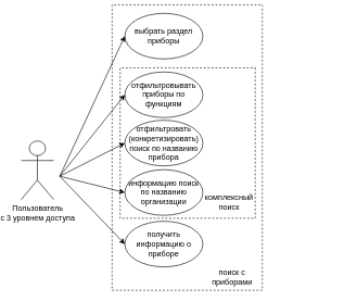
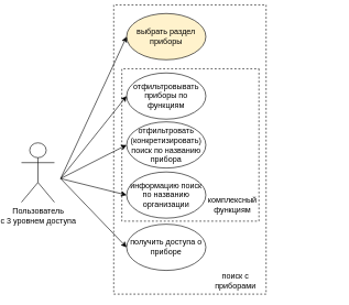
  <mxCell id="0" />
  <mxCell id="1" parent="0" />
  <mxCell id="2" value="" style="rounded=0;whiteSpace=wrap;html=1;rotation=90;fillColor=none;dashed=1;" parent="1" vertex="1"><mxGeometry x="56.83" y="110.53" width="438.1" height="230.87" as="geometry" /></mxCell>
  <mxCell id="3" value="" style="rounded=0;whiteSpace=wrap;html=1;rotation=90;fillColor=none;dashed=1;" parent="1" vertex="1"><mxGeometry x="161.17" y="115.24" width="230.86" height="207.69" as="geometry" /></mxCell>
  <mxCell id="4" value="&lt;font style=&quot;vertical-align: inherit;&quot;&gt;&lt;font style=&quot;vertical-align: inherit;&quot;&gt;Пользователь &lt;/font&gt;&lt;/font&gt;&lt;br&gt;&lt;font style=&quot;vertical-align: inherit;&quot;&gt;&lt;font style=&quot;vertical-align: inherit;&quot;&gt;с 3 уровнем доступа&lt;/font&gt;&lt;/font&gt;" style="shape=umlActor;verticalLabelPosition=bottom;verticalAlign=top;html=1;outlineConnect=0;" parent="1" vertex="1"><mxGeometry x="20.65" y="215.89" width="50" height="90" as="geometry" /></mxCell>
  <mxCell id="5" value="&lt;font style=&quot;vertical-align: inherit;&quot;&gt;&lt;font style=&quot;vertical-align: inherit;&quot;&gt;отфильтровывать приборы по функциям&lt;/font&gt;&lt;/font&gt;" style="ellipse;whiteSpace=wrap;html=1;" parent="1" vertex="1"><mxGeometry x="180" y="110" width="120" height="70" as="geometry" /></mxCell>
  <mxCell id="6" value="&lt;font style=&quot;vertical-align: inherit;&quot;&gt;&lt;font style=&quot;vertical-align: inherit;&quot;&gt;&lt;font style=&quot;vertical-align: inherit;&quot;&gt;&lt;font style=&quot;vertical-align: inherit;&quot;&gt;отфильтровать (конкретизировать) поиск по названию прибора&lt;/font&gt;&lt;/font&gt;&lt;/font&gt;&lt;/font&gt;" style="ellipse;whiteSpace=wrap;html=1;" parent="1" vertex="1"><mxGeometry x="180" y="184.09" width="120" height="70" as="geometry" /></mxCell>
- <mxCell id="7" value="&lt;font style=&quot;vertical-align: inherit;&quot;&gt;&lt;font style=&quot;vertical-align: inherit;&quot;&gt;получить информацию о приборе&lt;/font&gt;&lt;/font&gt;" style="ellipse;whiteSpace=wrap;html=1;" parent="1" vertex="1"><mxGeometry x="180" y="339.13" width="120" height="70" as="geometry" /></mxCell>
- <mxCell id="8" value="&lt;font style=&quot;vertical-align: inherit;&quot;&gt;&lt;font style=&quot;vertical-align: inherit;&quot;&gt;выбрать раздел приборы&lt;/font&gt;&lt;/font&gt;" style="ellipse;whiteSpace=wrap;html=1;" parent="1" vertex="1"><mxGeometry x="180" y="20" width="120" height="70" as="geometry" /></mxCell>
+ <mxCell id="7" value="&lt;font style=&quot;vertical-align: inherit;&quot;&gt;&lt;font style=&quot;vertical-align: inherit;&quot;&gt;получить доступа о приборе&lt;/font&gt;&lt;/font&gt;" style="ellipse;whiteSpace=wrap;html=1;" parent="1" vertex="1"><mxGeometry x="180" y="339.13" width="120" height="70" as="geometry" /></mxCell>
+ <mxCell id="8" value="&lt;font style=&quot;vertical-align: inherit;&quot;&gt;&lt;font style=&quot;vertical-align: inherit;&quot;&gt;выбрать раздел приборы&lt;/font&gt;&lt;/font&gt;" style="ellipse;whiteSpace=wrap;html=1;fillColor=#fff2cc;" parent="1" vertex="1"><mxGeometry x="180" y="20" width="120" height="70" as="geometry" /></mxCell>
  <mxCell id="9" value="&lt;font style=&quot;vertical-align: inherit;&quot;&gt;&lt;font style=&quot;vertical-align: inherit;&quot;&gt;поиск с приборами&lt;/font&gt;&lt;/font&gt;" style="text;html=1;strokeColor=none;fillColor=none;align=center;verticalAlign=middle;whiteSpace=wrap;rounded=0;dashed=1;" parent="1" vertex="1"><mxGeometry x="300" y="410" width="90" height="30" as="geometry" /></mxCell>
  <mxCell id="10" value="информацию поиск по названию организации" style="ellipse;whiteSpace=wrap;html=1;" parent="1" vertex="1"><mxGeometry x="180" y="260" width="120" height="70" as="geometry" /></mxCell>
- <mxCell id="11" value="комплексный &lt;br&gt;поиск" style="text;html=1;align=center;verticalAlign=middle;resizable=0;points=[];autosize=1;strokeColor=none;fillColor=none;" parent="1" vertex="1"><mxGeometry x="290" y="290" width="100" height="40" as="geometry" /></mxCell>
+ <mxCell id="11" value="комплексный &lt;br&gt;функциям" style="text;html=1;align=center;verticalAlign=middle;resizable=0;points=[];autosize=1;strokeColor=none;fillColor=none;" parent="1" vertex="1"><mxGeometry x="290" y="290" width="100" height="40" as="geometry" /></mxCell>
  <mxCell id="12" value="" style="endArrow=classic;html=1;rounded=0;entryX=0;entryY=0.5;entryDx=0;entryDy=0;" parent="1" target="8" edge="1"><mxGeometry width="50" height="50" relative="1" as="geometry"><mxPoint x="80" y="270" as="sourcePoint" /><mxPoint x="210" y="160" as="targetPoint" /></mxGeometry></mxCell>
  <mxCell id="13" value="" style="endArrow=classic;html=1;rounded=0;entryX=0;entryY=0.5;entryDx=0;entryDy=0;" parent="1" target="5" edge="1"><mxGeometry width="50" height="50" relative="1" as="geometry"><mxPoint x="80" y="270" as="sourcePoint" /><mxPoint x="210" y="160" as="targetPoint" /></mxGeometry></mxCell>
  <mxCell id="14" value="" style="endArrow=classic;html=1;rounded=0;entryX=0;entryY=0.5;entryDx=0;entryDy=0;" parent="1" target="6" edge="1"><mxGeometry width="50" height="50" relative="1" as="geometry"><mxPoint x="80" y="270" as="sourcePoint" /><mxPoint x="210" y="160" as="targetPoint" /></mxGeometry></mxCell>
  <mxCell id="15" value="" style="endArrow=classic;html=1;rounded=0;entryX=0;entryY=0.5;entryDx=0;entryDy=0;" parent="1" target="10" edge="1"><mxGeometry width="50" height="50" relative="1" as="geometry"><mxPoint x="80" y="270" as="sourcePoint" /><mxPoint x="210" y="160" as="targetPoint" /></mxGeometry></mxCell>
  <mxCell id="16" value="" style="endArrow=classic;html=1;rounded=0;entryX=0;entryY=0.5;entryDx=0;entryDy=0;" parent="1" target="7" edge="1"><mxGeometry width="50" height="50" relative="1" as="geometry"><mxPoint x="80" y="270" as="sourcePoint" /><mxPoint x="210" y="160" as="targetPoint" /></mxGeometry></mxCell>
